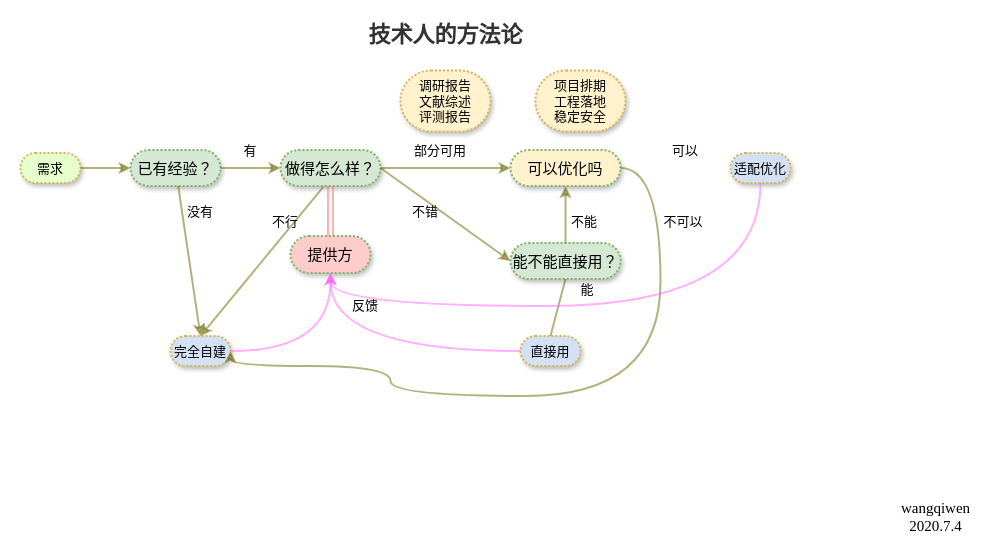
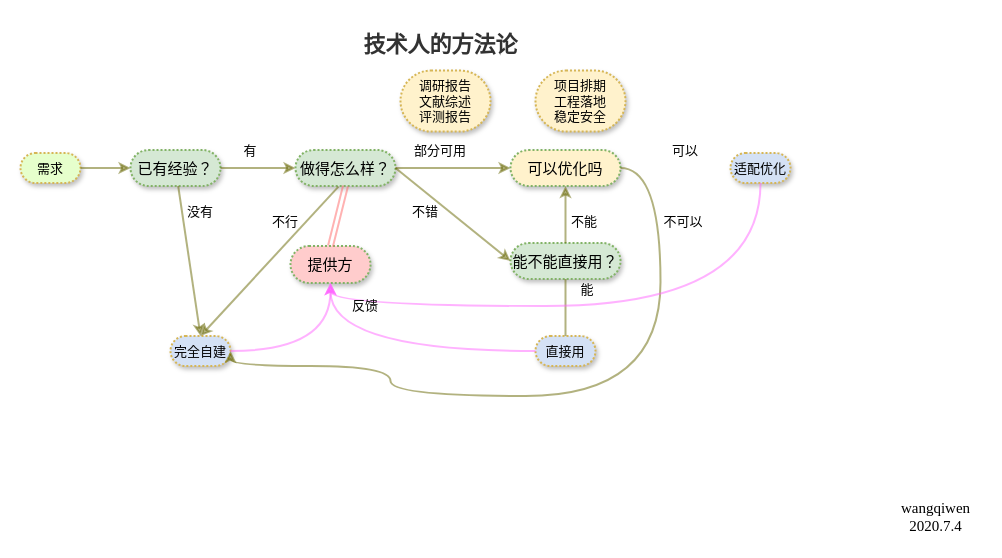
  <mxCell id="0" />
  <mxCell id="1" parent="0" />
  <mxCell id="2" value="已有经验？" style="rounded=1;whiteSpace=wrap;html=1;shadow=1;dashed=1;dashPattern=1 1;sketch=0;strokeColor=#82b366;strokeWidth=2;fillColor=#d5e8d4;arcSize=50;fontSize=15;" parent="1" vertex="1"><mxGeometry x="130" y="149.5" width="90" height="36" as="geometry" /></mxCell>
- <mxCell id="3" value="技术人的方法论" style="text;html=1;resizable=0;autosize=1;align=center;verticalAlign=middle;points=[];fillColor=none;strokeColor=none;rounded=0;shadow=1;dashed=1;dashPattern=1 1;sketch=0;fontSize=22;labelBorderColor=none;labelBackgroundColor=none;textOpacity=80;fontStyle=1;fontFamily=Times New Roman;" parent="1" vertex="1"><mxGeometry x="360" y="20" width="170" height="30" as="geometry" /></mxCell>
+ <mxCell id="3" value="技术人的方法论" style="text;html=1;resizable=0;autosize=1;align=center;verticalAlign=middle;points=[];fillColor=none;strokeColor=none;rounded=0;shadow=1;dashed=1;dashPattern=1 1;sketch=0;fontSize=22;labelBorderColor=none;labelBackgroundColor=none;textOpacity=80;fontStyle=1;fontFamily=Times New Roman;" parent="1" vertex="1"><mxGeometry x="355" y="30" width="170" height="30" as="geometry" /></mxCell>
  <mxCell id="4" value="wangqiwen&lt;br style=&quot;font-size: 15px;&quot;&gt;2020.7.4" style="text;html=1;resizable=0;autosize=1;align=center;verticalAlign=middle;points=[];rounded=0;shadow=1;dashed=1;dashPattern=1 1;labelBackgroundColor=none;sketch=0;fontFamily=Tahoma;fontSize=15;" parent="1" vertex="1"><mxGeometry x="890" y="496" width="90" height="40" as="geometry" /></mxCell>
  <mxCell id="5" value="完全自建" style="rounded=1;whiteSpace=wrap;html=1;shadow=1;dashed=1;dashPattern=1 1;sketch=0;strokeColor=#d6b656;strokeWidth=2;fillColor=#D4E1F5;arcSize=50;fontSize=13;" parent="1" vertex="1"><mxGeometry x="170" y="335.5" width="60" height="30" as="geometry" /></mxCell>
  <mxCell id="6" value="" style="endArrow=classic;html=1;shadow=0;strokeWidth=2;fontFamily=Comic Sans MS;fontSize=13;opacity=50;strokeColor=#666600;entryX=0;entryY=0.5;entryDx=0;entryDy=0;" parent="1" source="2" target="9" edge="1"><mxGeometry width="50" height="50" relative="1" as="geometry"><mxPoint x="210" y="277.5" as="sourcePoint" /><mxPoint x="170" y="250.5" as="targetPoint" /></mxGeometry></mxCell>
  <mxCell id="7" value="" style="endArrow=classic;html=1;shadow=0;strokeWidth=2;fontFamily=Comic Sans MS;fontSize=13;opacity=50;strokeColor=#666600;entryX=0.5;entryY=0;entryDx=0;entryDy=0;" parent="1" source="2" target="5" edge="1"><mxGeometry width="50" height="50" relative="1" as="geometry"><mxPoint x="270" y="126.7" as="sourcePoint" /><mxPoint x="240" y="115.5" as="targetPoint" /></mxGeometry></mxCell>
  <mxCell id="8" value="没有" style="rounded=1;whiteSpace=wrap;html=1;shadow=1;dashed=1;dashPattern=1 1;sketch=0;strokeColor=none;strokeWidth=2;fillColor=none;arcSize=50;fontSize=13;" parent="1" vertex="1"><mxGeometry x="170" y="195.5" width="60" height="30" as="geometry" /></mxCell>
- <mxCell id="9" value="做得怎么样？" style="rounded=1;whiteSpace=wrap;html=1;shadow=1;dashed=1;dashPattern=1 1;sketch=0;strokeColor=#82b366;strokeWidth=2;fillColor=#d5e8d4;arcSize=50;fontSize=15;" parent="1" vertex="1"><mxGeometry x="280" y="149.5" width="100" height="36" as="geometry" /></mxCell>
+ <mxCell id="9" value="做得怎么样？" style="rounded=1;whiteSpace=wrap;html=1;shadow=1;dashed=1;dashPattern=1 1;sketch=0;strokeColor=#82b366;strokeWidth=2;fillColor=#d5e8d4;arcSize=50;fontSize=15;" parent="1" vertex="1"><mxGeometry x="295" y="149.5" width="100" height="36" as="geometry" /></mxCell>
  <mxCell id="10" value="有" style="rounded=1;whiteSpace=wrap;html=1;shadow=1;dashed=1;dashPattern=1 1;sketch=0;strokeColor=none;strokeWidth=2;fillColor=none;arcSize=50;fontSize=13;" parent="1" vertex="1"><mxGeometry x="220" y="134.5" width="60" height="30" as="geometry" /></mxCell>
  <mxCell id="11" value="调研报告&lt;br&gt;文献综述&lt;br&gt;评测报告" style="rounded=1;whiteSpace=wrap;html=1;shadow=1;dashed=1;dashPattern=1 1;sketch=0;strokeColor=#d6b656;strokeWidth=2;fillColor=#fff2cc;arcSize=50;fontSize=13;" parent="1" vertex="1"><mxGeometry x="400" y="70" width="90" height="61" as="geometry" /></mxCell>
  <mxCell id="12" value="可以优化吗" style="rounded=1;whiteSpace=wrap;html=1;shadow=1;dashed=1;dashPattern=1 1;sketch=0;strokeColor=#82b366;strokeWidth=2;fillColor=#fff2cc;arcSize=50;fontSize=15;" parent="1" vertex="1"><mxGeometry x="510" y="149.5" width="110" height="36" as="geometry" /></mxCell>
  <mxCell id="13" value="" style="endArrow=classic;html=1;shadow=0;strokeWidth=2;fontFamily=Comic Sans MS;fontSize=13;opacity=50;strokeColor=#666600;exitX=1;exitY=0.5;exitDx=0;exitDy=0;" parent="1" source="9" target="12" edge="1"><mxGeometry width="50" height="50" relative="1" as="geometry"><mxPoint x="230" y="177.5" as="sourcePoint" /><mxPoint x="290" y="177.5" as="targetPoint" /></mxGeometry></mxCell>
- <mxCell id="14" value="直接用" style="rounded=1;whiteSpace=wrap;html=1;shadow=1;dashed=1;dashPattern=1 1;sketch=0;strokeColor=#d6b656;strokeWidth=2;fillColor=#D4E1F5;arcSize=50;fontSize=13;" parent="1" vertex="1"><mxGeometry x="520" y="335.5" width="60" height="30" as="geometry" /></mxCell>
+ <mxCell id="14" value="直接用" style="rounded=1;whiteSpace=wrap;html=1;shadow=1;dashed=1;dashPattern=1 1;sketch=0;strokeColor=#d6b656;strokeWidth=2;fillColor=#D4E1F5;arcSize=50;fontSize=13;" parent="1" vertex="1"><mxGeometry x="535" y="335.5" width="60" height="30" as="geometry" /></mxCell>
  <mxCell id="15" value="适配优化" style="rounded=1;whiteSpace=wrap;html=1;shadow=1;dashed=1;dashPattern=1 1;sketch=0;strokeColor=#d6b656;strokeWidth=2;fillColor=#D4E1F5;arcSize=50;fontSize=13;" parent="1" vertex="1"><mxGeometry x="730" y="152.5" width="60" height="30" as="geometry" /></mxCell>
  <mxCell id="16" value="不错" style="rounded=1;whiteSpace=wrap;html=1;shadow=1;dashed=1;dashPattern=1 1;sketch=0;strokeColor=none;strokeWidth=2;fillColor=none;arcSize=50;fontSize=13;" parent="1" vertex="1"><mxGeometry x="395" y="195.5" width="60" height="30" as="geometry" /></mxCell>
  <mxCell id="17" value="能不能直接用？" style="rounded=1;whiteSpace=wrap;html=1;shadow=1;dashed=1;dashPattern=1 1;sketch=0;strokeColor=#82b366;strokeWidth=2;fillColor=#d5e8d4;arcSize=50;fontSize=15;" parent="1" vertex="1"><mxGeometry x="510" y="242.5" width="110" height="36" as="geometry" /></mxCell>
  <mxCell id="18" value="" style="endArrow=classic;html=1;shadow=0;strokeWidth=2;fontFamily=Comic Sans MS;fontSize=13;opacity=50;strokeColor=#666600;exitX=1;exitY=0.5;exitDx=0;exitDy=0;entryX=0;entryY=0.5;entryDx=0;entryDy=0;" parent="1" source="9" target="17" edge="1"><mxGeometry width="50" height="50" relative="1" as="geometry"><mxPoint x="390" y="177.5" as="sourcePoint" /><mxPoint x="520" y="177.5" as="targetPoint" /></mxGeometry></mxCell>
  <mxCell id="19" value="" style="endArrow=classic;html=1;shadow=0;strokeWidth=2;fontFamily=Comic Sans MS;fontSize=13;opacity=50;strokeColor=#666600;exitX=0.43;exitY=1.017;exitDx=0;exitDy=0;exitPerimeter=0;entryX=0.5;entryY=0;entryDx=0;entryDy=0;" parent="1" source="9" target="5" edge="1"><mxGeometry width="50" height="50" relative="1" as="geometry"><mxPoint x="400" y="187.5" as="sourcePoint" /><mxPoint x="530" y="187.5" as="targetPoint" /></mxGeometry></mxCell>
  <mxCell id="20" value="部分可用" style="rounded=1;whiteSpace=wrap;html=1;shadow=1;dashed=1;dashPattern=1 1;sketch=0;strokeColor=none;strokeWidth=2;fillColor=none;arcSize=50;fontSize=13;" parent="1" vertex="1"><mxGeometry x="410" y="134.5" width="60" height="30" as="geometry" /></mxCell>
  <mxCell id="21" value="不行" style="rounded=1;whiteSpace=wrap;html=1;shadow=1;dashed=1;dashPattern=1 1;sketch=0;strokeColor=none;strokeWidth=2;fillColor=none;arcSize=50;fontSize=13;" parent="1" vertex="1"><mxGeometry x="255" y="205.5" width="60" height="30" as="geometry" /></mxCell>
  <mxCell id="22" value="" style="endArrow=none;html=1;shadow=0;strokeWidth=2;fontFamily=Comic Sans MS;fontSize=13;opacity=50;strokeColor=#666600;exitX=0.5;exitY=1;exitDx=0;exitDy=0;entryX=0.5;entryY=0;entryDx=0;entryDy=0;" parent="1" source="17" target="14" edge="1"><mxGeometry width="50" height="50" relative="1" as="geometry"><mxPoint x="375" y="256.5" as="sourcePoint" /><mxPoint x="505" y="328.5" as="targetPoint" /></mxGeometry></mxCell>
  <mxCell id="23" value="" style="endArrow=classic;html=1;shadow=0;strokeWidth=2;fontFamily=Comic Sans MS;fontSize=13;opacity=50;strokeColor=#666600;entryX=0.5;entryY=1;entryDx=0;entryDy=0;exitX=0.5;exitY=0;exitDx=0;exitDy=0;" parent="1" source="17" target="12" edge="1"><mxGeometry width="50" height="50" relative="1" as="geometry"><mxPoint x="565" y="225.5" as="sourcePoint" /><mxPoint x="575" y="323.5" as="targetPoint" /></mxGeometry></mxCell>
  <mxCell id="24" value="需求" style="rounded=1;whiteSpace=wrap;html=1;shadow=1;dashed=1;dashPattern=1 1;sketch=0;strokeColor=#d6b656;strokeWidth=2;fillColor=#E6FFCC;arcSize=50;fontSize=13;" parent="1" vertex="1"><mxGeometry x="20" y="152.5" width="60" height="30" as="geometry" /></mxCell>
  <mxCell id="25" value="" style="endArrow=classic;html=1;shadow=0;strokeWidth=2;fontFamily=Comic Sans MS;fontSize=13;opacity=50;strokeColor=#666600;entryX=0;entryY=0.5;entryDx=0;entryDy=0;exitX=1;exitY=0.5;exitDx=0;exitDy=0;" parent="1" source="24" target="2" edge="1"><mxGeometry width="50" height="50" relative="1" as="geometry"><mxPoint x="230" y="177.5" as="sourcePoint" /><mxPoint x="290" y="177.5" as="targetPoint" /></mxGeometry></mxCell>
  <mxCell id="26" value="项目排期&lt;br&gt;工程落地&lt;br&gt;稳定安全" style="rounded=1;whiteSpace=wrap;html=1;shadow=1;dashed=1;dashPattern=1 1;sketch=0;strokeColor=#d6b656;strokeWidth=2;fillColor=#fff2cc;arcSize=50;fontSize=13;" parent="1" vertex="1"><mxGeometry x="535" y="70" width="90" height="61" as="geometry" /></mxCell>
  <mxCell id="27" value="能" style="rounded=1;whiteSpace=wrap;html=1;shadow=1;dashed=1;dashPattern=1 1;sketch=0;strokeColor=none;strokeWidth=2;fillColor=none;arcSize=50;fontSize=13;" parent="1" vertex="1"><mxGeometry x="564" y="273.5" width="46" height="30" as="geometry" /></mxCell>
  <mxCell id="28" value="不能" style="rounded=1;whiteSpace=wrap;html=1;shadow=1;dashed=1;dashPattern=1 1;sketch=0;strokeColor=none;strokeWidth=2;fillColor=none;arcSize=50;fontSize=13;" parent="1" vertex="1"><mxGeometry x="561" y="205.5" width="46" height="30" as="geometry" /></mxCell>
  <mxCell id="29" value="可以" style="rounded=1;whiteSpace=wrap;html=1;shadow=1;dashed=1;dashPattern=1 1;sketch=0;strokeColor=none;strokeWidth=2;fillColor=none;arcSize=50;fontSize=13;" parent="1" vertex="1"><mxGeometry x="662" y="134.5" width="46" height="30" as="geometry" /></mxCell>
  <mxCell id="30" value="" style="endArrow=classic;html=1;shadow=0;strokeWidth=2;fontFamily=Comic Sans MS;fontSize=13;opacity=50;strokeColor=#666600;exitX=1;exitY=0.5;exitDx=0;exitDy=0;entryX=1;entryY=0.5;entryDx=0;entryDy=0;edgeStyle=orthogonalEdgeStyle;curved=1;" parent="1" source="12" target="5" edge="1"><mxGeometry width="50" height="50" relative="1" as="geometry"><mxPoint x="333" y="196.112" as="sourcePoint" /><mxPoint x="185" y="345.5" as="targetPoint" /><Array as="points"><mxPoint x="660" y="167.5" /><mxPoint x="660" y="395.5" /><mxPoint x="390" y="395.5" /><mxPoint x="390" y="365.5" /></Array></mxGeometry></mxCell>
  <mxCell id="31" value="不可以" style="rounded=1;whiteSpace=wrap;html=1;shadow=1;dashed=1;dashPattern=1 1;sketch=0;strokeColor=none;strokeWidth=2;fillColor=none;arcSize=50;fontSize=13;" parent="1" vertex="1"><mxGeometry x="660" y="205.5" width="46" height="30" as="geometry" /></mxCell>
- <mxCell id="32" value="提供方" style="rounded=1;whiteSpace=wrap;html=1;shadow=1;dashed=1;dashPattern=1 1;sketch=0;strokeColor=#82b366;strokeWidth=2;fillColor=#FFCCCC;arcSize=50;fontSize=15;" parent="1" vertex="1"><mxGeometry x="290" y="235.5" width="80" height="37" as="geometry" /></mxCell>
+ <mxCell id="32" value="提供方" style="rounded=1;whiteSpace=wrap;html=1;shadow=1;dashed=1;dashPattern=1 1;sketch=0;strokeColor=#82b366;strokeWidth=2;fillColor=#FFCCCC;arcSize=50;fontSize=15;" parent="1" vertex="1"><mxGeometry x="290" y="245.5" width="80" height="37" as="geometry" /></mxCell>
  <mxCell id="33" value="" style="endArrow=classic;html=1;shadow=0;strokeWidth=2;fontFamily=Comic Sans MS;fontSize=13;opacity=50;strokeColor=#FF6666;exitX=0.5;exitY=1;exitDx=0;exitDy=0;entryX=0.5;entryY=0;entryDx=0;entryDy=0;shape=link;" parent="1" source="9" target="32" edge="1"><mxGeometry width="50" height="50" relative="1" as="geometry"><mxPoint x="390" y="177.5" as="sourcePoint" /><mxPoint x="520" y="270.5" as="targetPoint" /></mxGeometry></mxCell>
  <mxCell id="34" value="" style="endArrow=classic;html=1;shadow=0;strokeWidth=2;fontFamily=Comic Sans MS;fontSize=13;opacity=50;strokeColor=#FF66FF;exitX=1;exitY=0.5;exitDx=0;exitDy=0;entryX=0.5;entryY=1;entryDx=0;entryDy=0;edgeStyle=orthogonalEdgeStyle;curved=1;" parent="1" source="5" target="32" edge="1"><mxGeometry width="50" height="50" relative="1" as="geometry"><mxPoint x="315" y="278.5" as="sourcePoint" /><mxPoint x="445" y="371.5" as="targetPoint" /></mxGeometry></mxCell>
  <mxCell id="35" value="" style="endArrow=classic;html=1;shadow=0;strokeWidth=2;fontFamily=Comic Sans MS;fontSize=13;opacity=50;strokeColor=#FF66FF;exitX=0;exitY=0.5;exitDx=0;exitDy=0;entryX=0.5;entryY=1;entryDx=0;entryDy=0;edgeStyle=orthogonalEdgeStyle;curved=1;" parent="1" source="14" target="32" edge="1"><mxGeometry width="50" height="50" relative="1" as="geometry"><mxPoint x="240" y="360.5" as="sourcePoint" /><mxPoint x="340" y="282.5" as="targetPoint" /></mxGeometry></mxCell>
  <mxCell id="36" value="" style="endArrow=classic;html=1;shadow=0;strokeWidth=2;fontFamily=Comic Sans MS;fontSize=13;opacity=50;strokeColor=#FF66FF;exitX=0.5;exitY=1;exitDx=0;exitDy=0;entryX=0.5;entryY=1;entryDx=0;entryDy=0;edgeStyle=orthogonalEdgeStyle;curved=1;" parent="1" source="15" target="32" edge="1"><mxGeometry width="50" height="50" relative="1" as="geometry"><mxPoint x="250" y="370.5" as="sourcePoint" /><mxPoint x="350" y="292.5" as="targetPoint" /><Array as="points"><mxPoint x="760" y="305.5" /><mxPoint x="330" y="305.5" /></Array></mxGeometry></mxCell>
  <mxCell id="37" value="反馈" style="rounded=1;whiteSpace=wrap;html=1;shadow=1;dashed=1;dashPattern=1 1;sketch=0;strokeColor=none;strokeWidth=2;fillColor=none;arcSize=50;fontSize=13;" parent="1" vertex="1"><mxGeometry x="335" y="290" width="60" height="30" as="geometry" /></mxCell>
